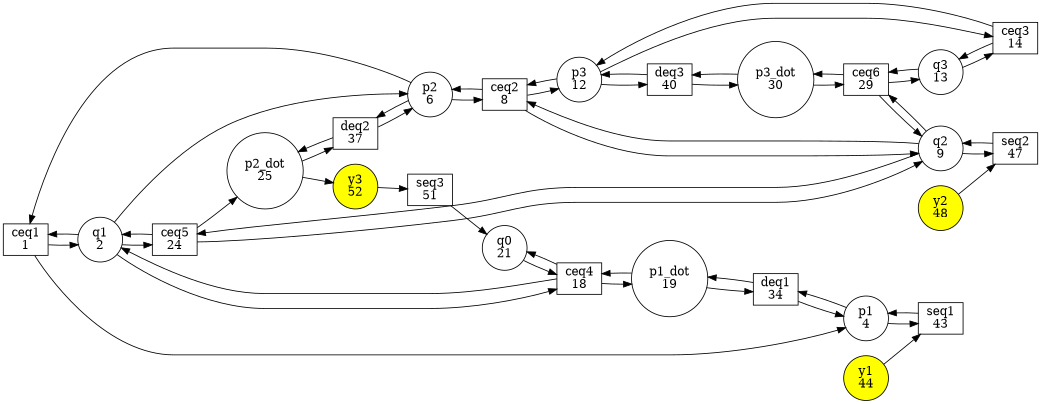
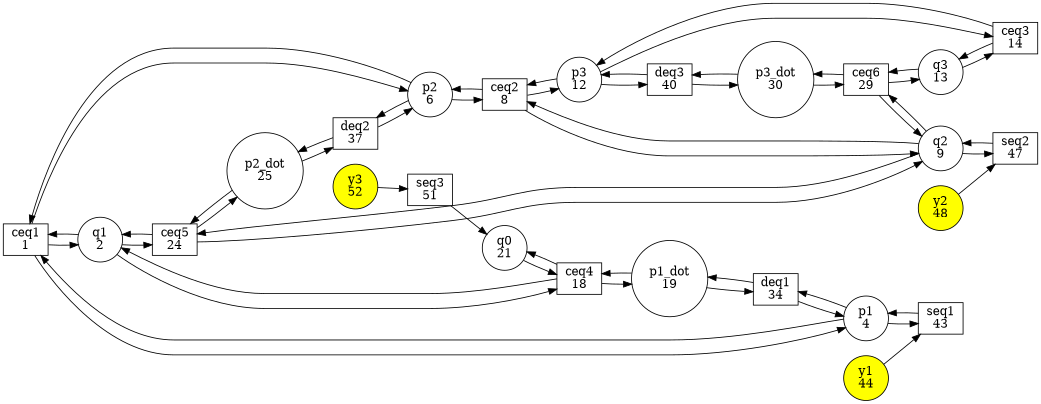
  digraph {
    rankdir=LR
    node [fillcolor=white shape=circle style=filled]
    edge [penwidth=1]
    n1 [label="ceq1\n1" shape=box]
    n2 [label="q1\n2"]
    n3 [label="p1\n4"]
    n4 [label="p2\n6"]
    n5 [label="ceq4\n18" shape=box]
    n6 [label="ceq5\n24" shape=box]
    n7 [label="deq1\n34" shape=box]
    n8 [label="seq1\n43" shape=box]
    n9 [label="ceq2\n8" shape=box]
    n10 [label="deq2\n37" shape=box]
    n11 [label="q2\n9"]
    n12 [label="p3\n12"]
    n13 [label="ceq6\n29" shape=box]
    n14 [label="seq2\n47" shape=box]
    n15 [label="ceq3\n14" shape=box]
    n16 [label="deq3\n40" shape=box]
    n17 [label="q3\n13"]
    n18 [label="p1_dot\n19"]
    n19 [label="q0\n21"]
    n20 [label="p2_dot\n25"]
    n21 [label="p3_dot\n30"]
    n22 [label="seq3\n51" shape=box]
    n23 [fillcolor=yellow label="y1\n44"]
    n24 [fillcolor=yellow label="y2\n48"]
    n25 [fillcolor=yellow label="y3\n52"]
    n1 -> n2
    n1 -> n3
-   n2 -> n4
+   n1 -> n4
    n2 -> n1
    n2 -> n5
    n2 -> n6
+   n3 -> n1
    n3 -> n7
    n3 -> n8
    n4 -> n1
    n4 -> n9
    n4 -> n10
    n5 -> n2
    n5 -> n18
    n5 -> n19
    n6 -> n2
    n6 -> n11
    n6 -> n20
    n7 -> n3
    n7 -> n18
    n8 -> n3
    n9 -> n4
    n9 -> n11
    n9 -> n12
    n10 -> n4
    n10 -> n20
    n11 -> n6
    n11 -> n9
    n11 -> n13
    n11 -> n14
    n12 -> n9
    n12 -> n15
    n12 -> n16
    n13 -> n11
    n13 -> n17
    n13 -> n21
    n14 -> n11
    n15 -> n12
    n15 -> n17
    n16 -> n12
    n16 -> n21
    n17 -> n13
    n17 -> n15
    n18 -> n5
    n18 -> n7
    n19 -> n5
-   n20 -> n25
+   n20 -> n6
    n20 -> n10
    n21 -> n13
    n21 -> n16
    n22 -> n19
    n23 -> n8
    n24 -> n14
    n25 -> n22
  }
